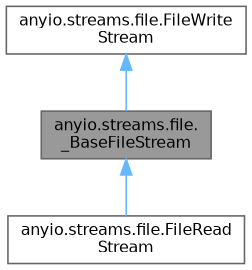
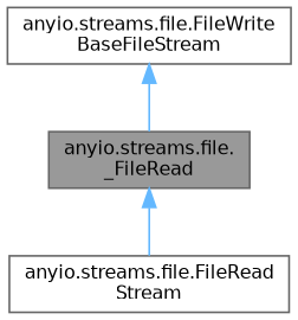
  digraph {
    node [color=gray40 fillcolor=white fontname=Helvetica fontsize=10 shape=box style=filled]
    edge [color=steelblue1 dir=back fontname=Helvetica fontsize=10 labelfontname=Helvetica labelfontsize=10 style=solid]
-   n1 [fillcolor=grey60 fontcolor=black height=0.2 label="anyio.streams.file.\l_BaseFileStream" width=0.4]
+   n1 [fillcolor=grey60 fontcolor=black height=0.2 label="anyio.streams.file.\l_FileRead" width=0.4]
    n2 [height=0.2 label="anyio.streams.file.FileRead\lStream" width=0.4]
-   n3 [height=0.2 label="anyio.streams.file.FileWrite\lStream" width=0.4]
+   n3 [height=0.2 label="anyio.streams.file.FileWrite\lBaseFileStream" width=0.4]
    n1 -> n2
    n3 -> n1
  }
